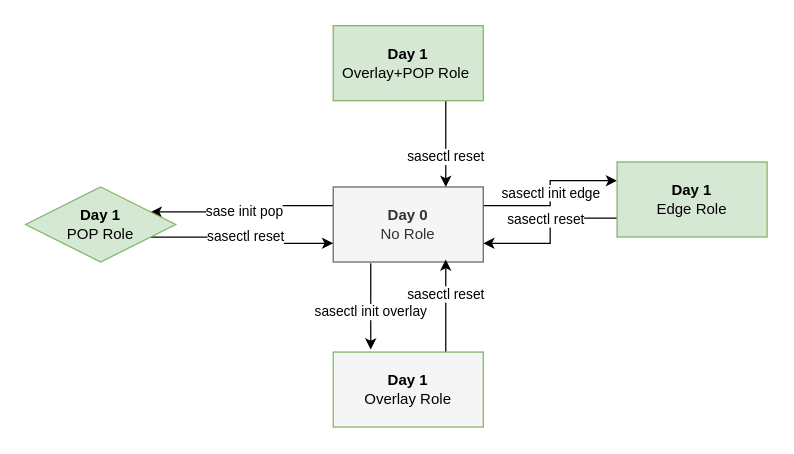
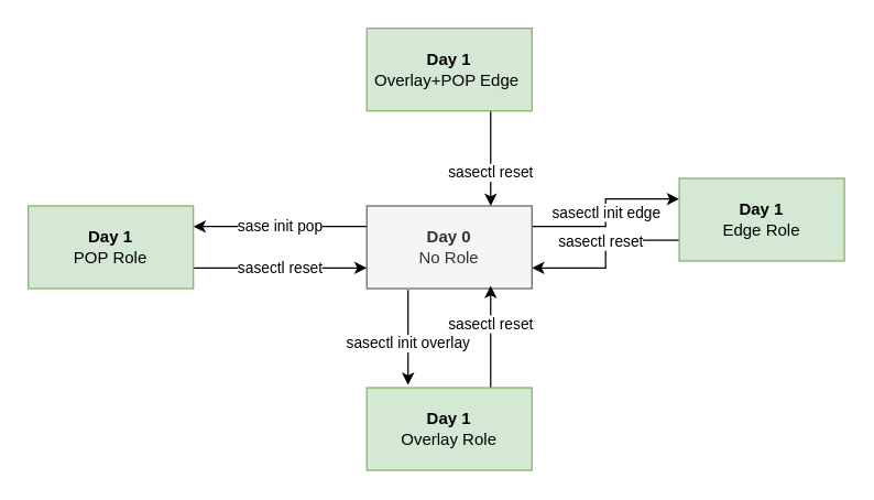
  <mxCell id="0" />
  <mxCell id="1" parent="0" />
  <mxCell id="2" value="sasectl init overlay" style="edgeStyle=orthogonalEdgeStyle;rounded=0;orthogonalLoop=1;jettySize=auto;html=1;exitX=0.25;exitY=1;exitDx=0;exitDy=0;entryX=0.25;entryY=0;entryDx=0;entryDy=0;" edge="1" parent="1"><mxGeometry x="0.13" relative="1" as="geometry"><mxPoint x="296" y="210" as="sourcePoint" /><mxPoint x="296" y="279" as="targetPoint" /><Array as="points"><mxPoint x="296" y="259" /><mxPoint x="296" y="259" /></Array><mxPoint as="offset" /></mxGeometry></mxCell>
  <mxCell id="3" value="sasectl init edge" style="edgeStyle=orthogonalEdgeStyle;rounded=0;orthogonalLoop=1;jettySize=auto;html=1;exitX=1;exitY=0.25;exitDx=0;exitDy=0;entryX=0;entryY=0.25;entryDx=0;entryDy=0;" edge="1" parent="1" source="5" target="12"><mxGeometry relative="1" as="geometry" /></mxCell>
  <mxCell id="4" value="sase init pop" style="edgeStyle=orthogonalEdgeStyle;rounded=0;orthogonalLoop=1;jettySize=auto;html=1;exitX=0;exitY=0.25;exitDx=0;exitDy=0;entryX=1;entryY=0.25;entryDx=0;entryDy=0;" edge="1" parent="1" source="5" target="9"><mxGeometry relative="1" as="geometry" /></mxCell>
  <mxCell id="5" value="&lt;b&gt;Day 0&lt;/b&gt;&lt;br&gt;No Role" style="rounded=0;whiteSpace=wrap;html=1;fillColor=#f5f5f5;fontColor=#333333;strokeColor=#666666;" vertex="1" parent="1"><mxGeometry x="266" y="149" width="120" height="60" as="geometry" /></mxCell>
  <mxCell id="6" value="sasectl reset" style="edgeStyle=orthogonalEdgeStyle;rounded=0;orthogonalLoop=1;jettySize=auto;html=1;exitX=0.75;exitY=0;exitDx=0;exitDy=0;entryX=0.75;entryY=1;entryDx=0;entryDy=0;" edge="1" parent="1" source="7"><mxGeometry x="0.267" relative="1" as="geometry"><mxPoint x="356" y="267" as="sourcePoint" /><mxPoint x="356" y="207" as="targetPoint" /><mxPoint as="offset" /></mxGeometry></mxCell>
- <mxCell id="7" value="&lt;b&gt;Day 1&lt;/b&gt;&lt;br&gt;Overlay Role" style="rounded=0;whiteSpace=wrap;html=1;fillColor=#f5f5f5;strokeColor=#82b366;" vertex="1" parent="1"><mxGeometry x="266" y="281" width="120" height="60" as="geometry" /></mxCell>
+ <mxCell id="7" value="&lt;b&gt;Day 1&lt;/b&gt;&lt;br&gt;Overlay Role" style="rounded=0;whiteSpace=wrap;html=1;fillColor=#d5e8d4;strokeColor=#82b366;" vertex="1" parent="1"><mxGeometry x="266" y="281" width="120" height="60" as="geometry" /></mxCell>
  <mxCell id="8" value="sasectl reset" style="edgeStyle=orthogonalEdgeStyle;rounded=0;orthogonalLoop=1;jettySize=auto;html=1;exitX=1;exitY=0.75;exitDx=0;exitDy=0;entryX=0;entryY=0.75;entryDx=0;entryDy=0;" edge="1" parent="1" source="9" target="5"><mxGeometry relative="1" as="geometry" /></mxCell>
- <mxCell id="9" value="&lt;b&gt;Day 1&lt;br&gt;&lt;/b&gt;POP Role" style="rhombus;whiteSpace=wrap;html=1;fillColor=#d5e8d4;strokeColor=#82b366;" vertex="1" parent="1"><mxGeometry x="20" y="149" width="120" height="60" as="geometry" /></mxCell>
+ <mxCell id="9" value="&lt;b&gt;Day 1&lt;br&gt;&lt;/b&gt;POP Role" style="rounded=0;whiteSpace=wrap;html=1;fillColor=#d5e8d4;strokeColor=#82b366;" vertex="1" parent="1"><mxGeometry x="20" y="149" width="120" height="60" as="geometry" /></mxCell>
  <mxCell id="10" style="edgeStyle=orthogonalEdgeStyle;rounded=0;orthogonalLoop=1;jettySize=auto;html=1;exitX=0;exitY=0.75;exitDx=0;exitDy=0;entryX=1;entryY=0.75;entryDx=0;entryDy=0;" edge="1" parent="1" source="12" target="5"><mxGeometry relative="1" as="geometry" /></mxCell>
  <mxCell id="11" value="sasectl reset" style="edgeLabel;html=1;align=center;verticalAlign=middle;resizable=0;points=[];" vertex="1" connectable="0" parent="10"><mxGeometry x="-0.189" y="-3" relative="1" as="geometry"><mxPoint x="-7" y="3" as="offset" /></mxGeometry></mxCell>
  <mxCell id="12" value="&lt;b&gt;Day 1&lt;br&gt;&lt;/b&gt;Edge Role" style="rounded=0;whiteSpace=wrap;html=1;fillColor=#d5e8d4;strokeColor=#82b366;" vertex="1" parent="1"><mxGeometry x="493" y="129" width="120" height="60" as="geometry" /></mxCell>
  <mxCell id="13" value="sasectl reset" style="edgeStyle=orthogonalEdgeStyle;rounded=0;orthogonalLoop=1;jettySize=auto;html=1;exitX=0.75;exitY=1;exitDx=0;exitDy=0;" edge="1" parent="1" source="14"><mxGeometry x="0.333" relative="1" as="geometry"><mxPoint x="356" y="149" as="targetPoint" /><mxPoint as="offset" /></mxGeometry></mxCell>
- <mxCell id="14" value="&lt;b&gt;Day 1&lt;br&gt;&lt;/b&gt;Overlay+POP Role&amp;nbsp;" style="rounded=0;whiteSpace=wrap;html=1;fillColor=#d5e8d4;strokeColor=#82b366;" vertex="1" parent="1"><mxGeometry x="266" y="20" width="120" height="60" as="geometry" /></mxCell>
+ <mxCell id="14" value="&lt;b&gt;Day 1&lt;br&gt;&lt;/b&gt;Overlay+POP Edge&amp;nbsp;" style="rounded=0;whiteSpace=wrap;html=1;fillColor=#d5e8d4;strokeColor=#82b366;" vertex="1" parent="1"><mxGeometry x="266" y="20" width="120" height="60" as="geometry" /></mxCell>
